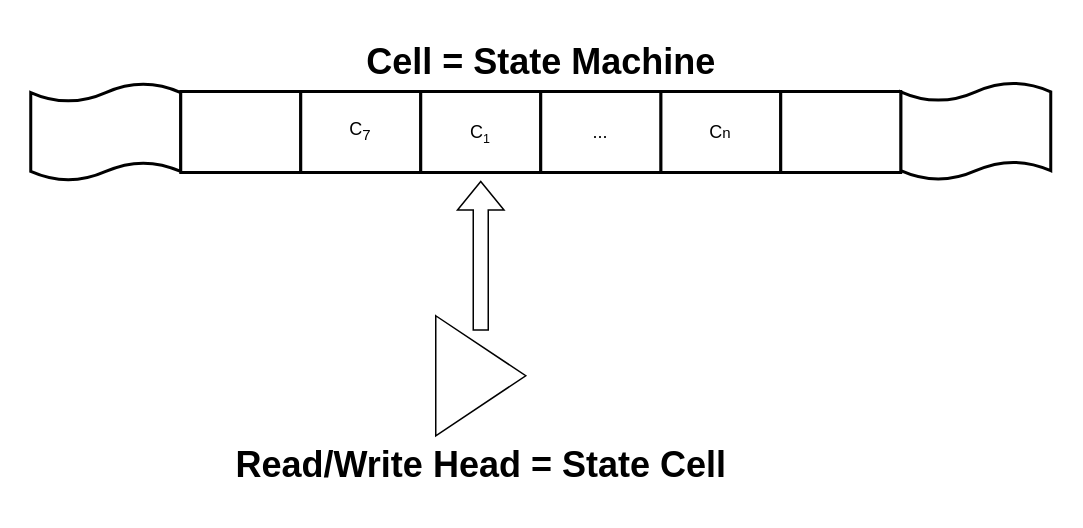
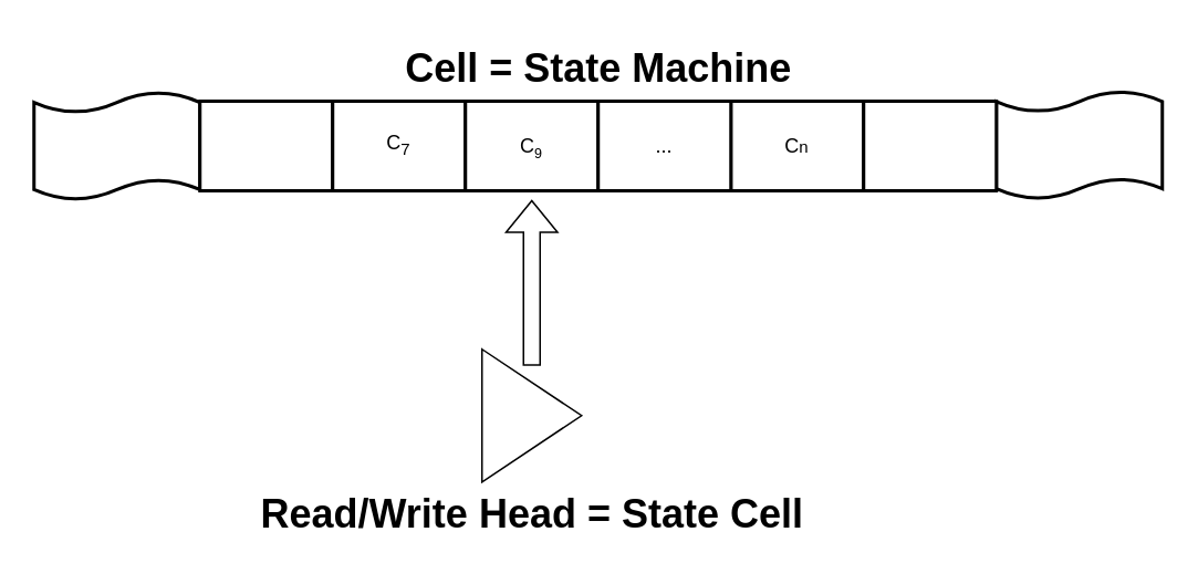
  <mxCell id="0" />
  <mxCell id="1" parent="0" />
  <mxCell id="2" value="" style="shape=tape;whiteSpace=wrap;html=1;strokeWidth=2;size=0.19" vertex="1" parent="1"><mxGeometry x="20" y="55" width="100" height="65" as="geometry" /></mxCell>
  <mxCell id="3" value="" style="shape=tape;whiteSpace=wrap;html=1;strokeWidth=2;size=0.19" vertex="1" parent="1"><mxGeometry x="600" y="54.5" width="100" height="65" as="geometry" /></mxCell>
  <mxCell id="4" value="" style="rounded=0;whiteSpace=wrap;html=1;strokeWidth=2;" vertex="1" parent="1"><mxGeometry x="120" y="60.5" width="80" height="54" as="geometry" /></mxCell>
  <mxCell id="5" value="" style="rounded=0;whiteSpace=wrap;html=1;strokeWidth=2;" vertex="1" parent="1"><mxGeometry x="200" y="60.5" width="80" height="54" as="geometry" /></mxCell>
  <mxCell id="6" value="" style="rounded=0;whiteSpace=wrap;html=1;strokeWidth=2;" vertex="1" parent="1"><mxGeometry x="280" y="60.5" width="80" height="54" as="geometry" /></mxCell>
  <mxCell id="7" value="" style="rounded=0;whiteSpace=wrap;html=1;strokeWidth=2;" vertex="1" parent="1"><mxGeometry x="440" y="60.5" width="80" height="54" as="geometry" /></mxCell>
  <mxCell id="8" value="" style="rounded=0;whiteSpace=wrap;html=1;strokeWidth=2;" vertex="1" parent="1"><mxGeometry x="360" y="60.5" width="80" height="54" as="geometry" /></mxCell>
  <mxCell id="9" value="" style="rounded=0;whiteSpace=wrap;html=1;strokeWidth=2;" vertex="1" parent="1"><mxGeometry x="520" y="60.5" width="80" height="54" as="geometry" /></mxCell>
  <mxCell id="10" value="" style="shape=flexArrow;endArrow=classic;html=1;rounded=0;" edge="1" parent="1"><mxGeometry width="50" height="50" relative="1" as="geometry"><mxPoint x="320" y="220" as="sourcePoint" /><mxPoint x="320" y="120" as="targetPoint" /></mxGeometry></mxCell>
  <mxCell id="11" value="" style="triangle;whiteSpace=wrap;html=1;" vertex="1" parent="1"><mxGeometry x="290" y="210" width="60" height="80" as="geometry" /></mxCell>
  <mxCell id="12" value="Cell = State Machine" style="text;strokeColor=none;fillColor=none;html=1;fontSize=24;fontStyle=1;verticalAlign=middle;align=center;" vertex="1" parent="1"><mxGeometry x="310" y="20.5" width="100" height="40" as="geometry" /></mxCell>
  <mxCell id="13" value="Read/Write Head = State Cell" style="text;strokeColor=none;fillColor=none;html=1;fontSize=24;fontStyle=1;verticalAlign=middle;align=center;" vertex="1" parent="1"><mxGeometry x="270" y="290" width="100" height="40" as="geometry" /></mxCell>
  <mxCell id="14" value="C&lt;sub&gt;7&lt;/sub&gt;" style="text;html=1;align=center;verticalAlign=middle;whiteSpace=wrap;rounded=0;" vertex="1" parent="1"><mxGeometry x="210" y="72" width="60" height="30" as="geometry" /></mxCell>
  <mxCell id="15" value="C&lt;span style=&quot;font-size: 10px;&quot;&gt;n&lt;/span&gt;" style="text;html=1;align=center;verticalAlign=middle;whiteSpace=wrap;rounded=0;" vertex="1" parent="1"><mxGeometry x="450" y="72.5" width="60" height="30" as="geometry" /></mxCell>
  <mxCell id="16" value="..." style="text;html=1;align=center;verticalAlign=middle;whiteSpace=wrap;rounded=0;" vertex="1" parent="1"><mxGeometry x="370" y="72.5" width="60" height="30" as="geometry" /></mxCell>
- <mxCell id="17" value="C&lt;span style=&quot;font-size: 10px;&quot;&gt;&lt;sub&gt;1&lt;/sub&gt;&lt;/span&gt;" style="text;html=1;align=center;verticalAlign=middle;whiteSpace=wrap;rounded=0;" vertex="1" parent="1"><mxGeometry x="290" y="72.5" width="60" height="30" as="geometry" /></mxCell>
+ <mxCell id="17" value="C&lt;span style=&quot;font-size: 10px;&quot;&gt;&lt;sub&gt;9&lt;/sub&gt;&lt;/span&gt;" style="text;html=1;align=center;verticalAlign=middle;whiteSpace=wrap;rounded=0;" vertex="1" parent="1"><mxGeometry x="290" y="72.5" width="60" height="30" as="geometry" /></mxCell>
